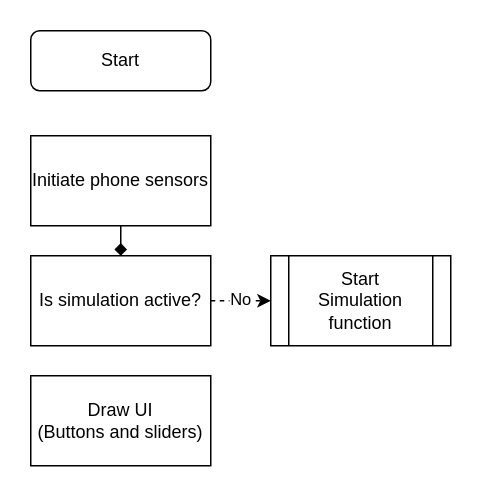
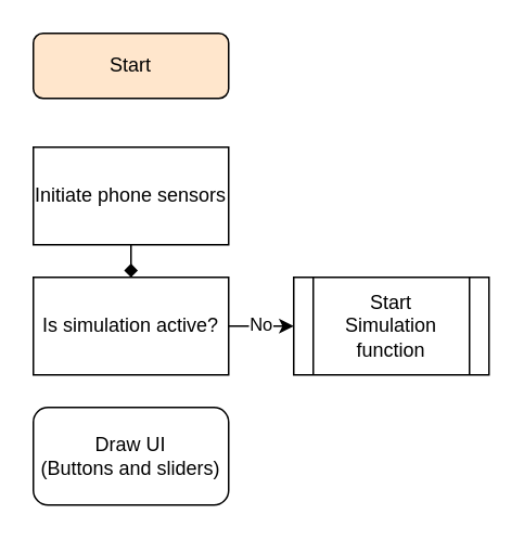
  <mxCell id="0" />
  <mxCell id="1" parent="0" />
- <mxCell id="2" value="Start" style="rounded=1;whiteSpace=wrap;html=1;fontSize=12;glass=0;strokeWidth=1;shadow=0;" parent="1" vertex="1"><mxGeometry x="20" y="20" width="120" height="40" as="geometry" /></mxCell>
- <mxCell id="3" value="" style="edgeStyle=orthogonalEdgeStyle;rounded=0;orthogonalLoop=1;jettySize=auto;html=1;dashed=1;" edge="1" parent="1" source="5" target="7"><mxGeometry relative="1" as="geometry" /></mxCell>
+ <mxCell id="2" value="Start" style="rounded=1;whiteSpace=wrap;html=1;fontSize=12;glass=0;strokeWidth=1;shadow=0;fillColor=#ffe6cc;" parent="1" vertex="1"><mxGeometry x="20" y="20" width="120" height="40" as="geometry" /></mxCell>
+ <mxCell id="3" value="" style="edgeStyle=orthogonalEdgeStyle;rounded=0;orthogonalLoop=1;jettySize=auto;html=1;" edge="1" parent="1" source="5" target="7"><mxGeometry relative="1" as="geometry" /></mxCell>
  <mxCell id="4" value="&lt;div&gt;No&lt;/div&gt;" style="edgeLabel;html=1;align=center;verticalAlign=middle;resizable=0;points=[];" vertex="1" connectable="0" parent="3"><mxGeometry x="-0.036" y="2" relative="1" as="geometry"><mxPoint as="offset" /></mxGeometry></mxCell>
  <mxCell id="5" value="Is simulation active?" style="rounded=0;whiteSpace=wrap;html=1;" parent="1" vertex="1"><mxGeometry x="20" y="170" width="120" height="60" as="geometry" /></mxCell>
- <mxCell id="6" value="&lt;div&gt;Draw UI&lt;/div&gt;&lt;div&gt;(Buttons and sliders)&lt;/div&gt;" style="rounded=0;whiteSpace=wrap;html=1;" parent="1" vertex="1"><mxGeometry x="20" y="250" width="120" height="60" as="geometry" /></mxCell>
+ <mxCell id="6" value="&lt;div&gt;Draw UI&lt;/div&gt;&lt;div&gt;(Buttons and sliders)&lt;/div&gt;" style="whiteSpace=wrap;html=1;rounded=1;" parent="1" vertex="1"><mxGeometry x="20" y="250" width="120" height="60" as="geometry" /></mxCell>
  <mxCell id="7" value="&lt;div&gt;Start&lt;/div&gt;&lt;div&gt;Simulation function&lt;/div&gt;" style="shape=process;whiteSpace=wrap;html=1;backgroundOutline=1;rounded=0;" vertex="1" parent="1"><mxGeometry x="180" y="170" width="120" height="60" as="geometry" /></mxCell>
  <mxCell id="8" value="" style="edgeStyle=orthogonalEdgeStyle;rounded=0;orthogonalLoop=1;jettySize=auto;html=1;endArrow=diamond;" edge="1" parent="1" source="9" target="5"><mxGeometry relative="1" as="geometry" /></mxCell>
  <mxCell id="9" value="Initiate phone sensors" style="rounded=0;whiteSpace=wrap;html=1;" vertex="1" parent="1"><mxGeometry x="20" y="90" width="120" height="60" as="geometry" /></mxCell>
